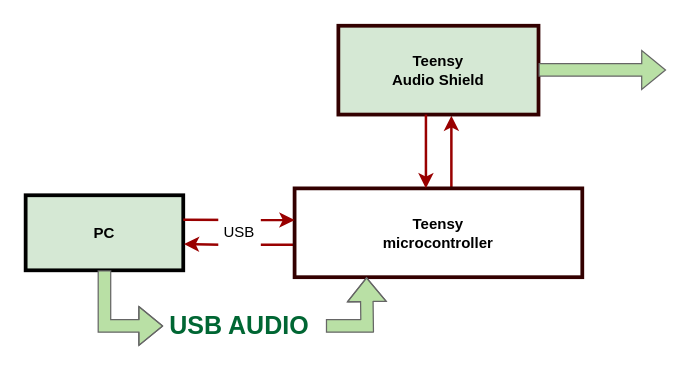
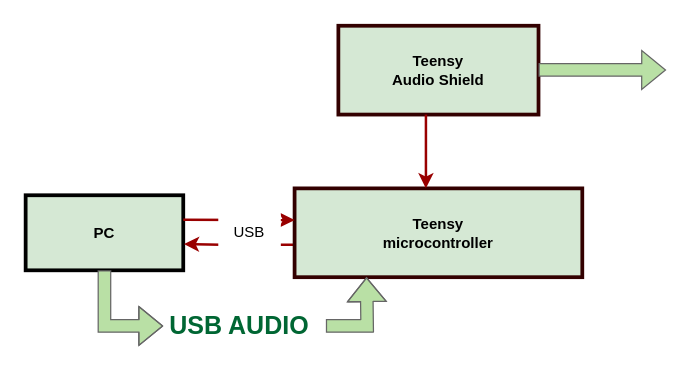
  <mxCell id="0" />
  <mxCell id="1" parent="0" />
  <mxCell id="2" value="PC" style="whiteSpace=wrap;align=center;verticalAlign=middle;fontStyle=1;strokeWidth=3;fillColor=#d5e8d4;" parent="1" vertex="1"><mxGeometry x="20" y="155.5" width="126" height="60" as="geometry" /></mxCell>
- <mxCell id="3" value="" style="edgeStyle=elbowEdgeStyle;elbow=horizontal;strokeColor=#990000;strokeWidth=2;exitX=0.545;exitY=0.002;exitDx=0;exitDy=0;exitPerimeter=0;entryX=0.565;entryY=1.012;entryDx=0;entryDy=0;entryPerimeter=0;" parent="1" source="6" target="5" edge="1"><mxGeometry width="100" height="100" relative="1" as="geometry"><mxPoint x="360" y="139.071" as="sourcePoint" /><mxPoint x="360.36" y="70" as="targetPoint" /><Array as="points"><mxPoint x="360.36" y="114" /></Array></mxGeometry></mxCell>
  <mxCell id="4" value="" style="edgeStyle=elbowEdgeStyle;elbow=horizontal;strokeColor=#990000;strokeWidth=2;entryX=1.004;entryY=0.65;entryDx=0;entryDy=0;entryPerimeter=0;" parent="1" target="2" edge="1"><mxGeometry width="100" height="100" relative="1" as="geometry"><mxPoint x="235" y="195" as="sourcePoint" /><mxPoint x="150" y="195" as="targetPoint" /><Array as="points"><mxPoint x="175.81" y="169" /></Array></mxGeometry></mxCell>
  <mxCell id="5" value="Teensy&#10;Audio Shield" style="whiteSpace=wrap;align=center;verticalAlign=middle;fontStyle=1;strokeWidth=3;fillColor=#d5e8d4;strokeColor=#330000;" vertex="1" parent="1"><mxGeometry x="270" y="20" width="160" height="71" as="geometry" /></mxCell>
- <mxCell id="6" value="Teensy&#10;microcontroller" style="whiteSpace=wrap;align=center;verticalAlign=middle;fontStyle=1;strokeWidth=3;fillColor=#ffffff;strokeColor=#330000;" vertex="1" parent="1"><mxGeometry x="235" y="150" width="230" height="71" as="geometry" /></mxCell>
+ <mxCell id="6" value="Teensy&#10;microcontroller" style="whiteSpace=wrap;align=center;verticalAlign=middle;fontStyle=1;strokeWidth=3;fillColor=#d5e8d4;strokeColor=#330000;" vertex="1" parent="1"><mxGeometry x="235" y="150" width="230" height="71" as="geometry" /></mxCell>
  <mxCell id="7" value="" style="edgeStyle=elbowEdgeStyle;elbow=horizontal;strokeColor=#990000;strokeWidth=2" edge="1" parent="1"><mxGeometry width="100" height="100" relative="1" as="geometry"><mxPoint x="340" y="91" as="sourcePoint" /><mxPoint x="340" y="150" as="targetPoint" /><Array as="points"><mxPoint x="340" y="125" /></Array></mxGeometry></mxCell>
  <mxCell id="8" value="" style="edgeStyle=elbowEdgeStyle;elbow=horizontal;strokeColor=#990000;strokeWidth=2;exitX=0.545;exitY=0.002;exitDx=0;exitDy=0;exitPerimeter=0;entryX=0;entryY=0.427;entryDx=0;entryDy=0;entryPerimeter=0;" edge="1" parent="1"><mxGeometry width="100" height="100" relative="1" as="geometry"><mxPoint x="146" y="175.002" as="sourcePoint" /><mxPoint x="235" y="175.317" as="targetPoint" /><Array as="points"><mxPoint x="146.01" y="138.86" /></Array></mxGeometry></mxCell>
  <mxCell id="9" value="" style="shape=flexArrow;endArrow=classic;html=1;rounded=0;strokeColor=#666666;fillColor=#B9E0A5;" edge="1" parent="1"><mxGeometry width="50" height="50" relative="1" as="geometry"><mxPoint x="430" y="55.22" as="sourcePoint" /><mxPoint x="532" y="55.39" as="targetPoint" /></mxGeometry></mxCell>
  <mxCell id="10" value="USB AUDIO" style="text;spacingTop=-5;align=center;fontSize=20;fontStyle=1;fontColor=#006633;" vertex="1" parent="1"><mxGeometry x="136.5" y="246" width="109" height="29.75" as="geometry" /></mxCell>
- <mxCell id="11" value="&#10;USB" style="text;spacingTop=-5;align=center;fillColor=default;" vertex="1" parent="1"><mxGeometry x="174" y="162.5" width="34" height="50" as="geometry" /></mxCell>
+ <mxCell id="11" value="&#10;USB" style="text;spacingTop=-5;align=center;fillColor=default;" vertex="1" parent="1"><mxGeometry x="174" y="162.5" width="50" height="35" as="geometry" /></mxCell>
  <mxCell id="12" value="" style="shape=flexArrow;endArrow=classic;html=1;rounded=0;strokeColor=#666666;fillColor=#B9E0A5;exitX=0.5;exitY=1;exitDx=0;exitDy=0;" edge="1" parent="1" source="2"><mxGeometry width="50" height="50" relative="1" as="geometry"><mxPoint x="32" y="113" as="sourcePoint" /><mxPoint x="130" y="260" as="targetPoint" /><Array as="points"><mxPoint x="83" y="260" /></Array></mxGeometry></mxCell>
  <mxCell id="13" value="" style="shape=flexArrow;endArrow=classic;html=1;rounded=0;strokeColor=#666666;fillColor=#B9E0A5;entryX=0.25;entryY=1;entryDx=0;entryDy=0;" edge="1" parent="1" target="6"><mxGeometry width="50" height="50" relative="1" as="geometry"><mxPoint x="260" y="260" as="sourcePoint" /><mxPoint x="373.5" y="269.75" as="targetPoint" /><Array as="points"><mxPoint x="293" y="260" /></Array></mxGeometry></mxCell>
